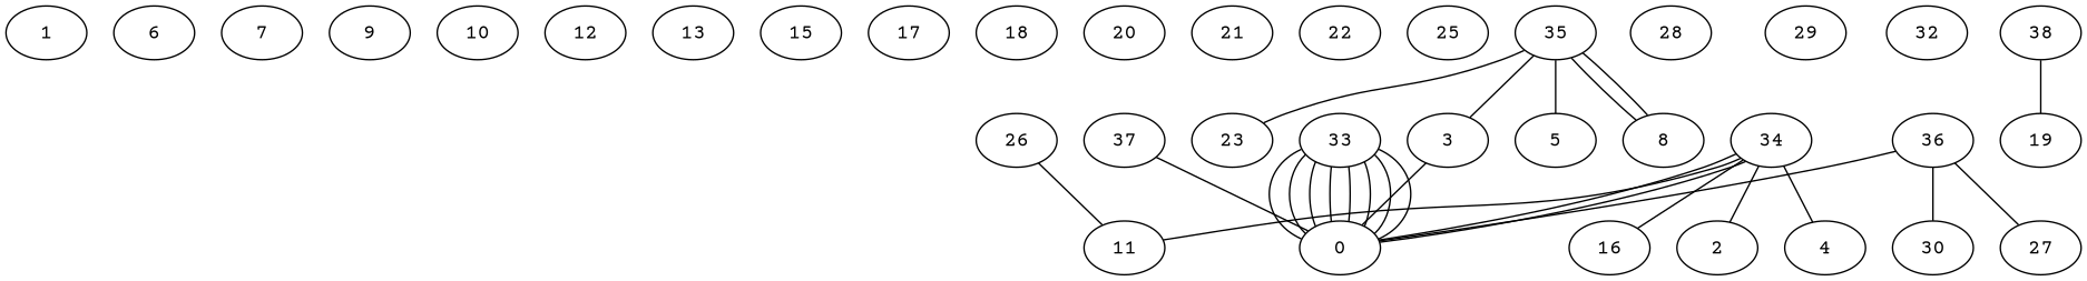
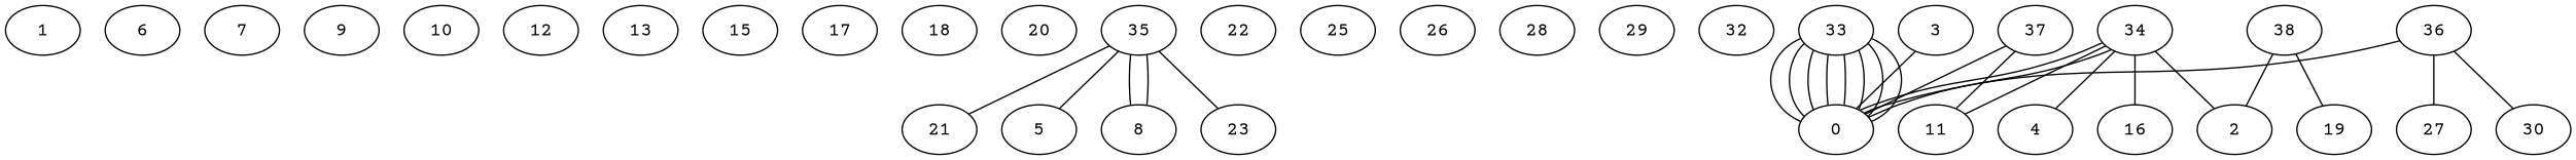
  graph {
    fontname="Courier Prime"
    node [fontname="Courier Prime"]
    edge [fontname="Courier Prime"]
    1
    6
    7
    9
    10
    12
    13
    15
    17
    18
    20
    21
    22
    25
    26
    28
    29
    32
    33
    0
    34
    2
    4
    11
    16
    35
    3
    5
    8
    23
    36
    27
    30
    37
    38
    19
    33 -- 0
    33 -- 0
    33 -- 0
    33 -- 0
    33 -- 0
    33 -- 0
    33 -- 0
    33 -- 0
    34 -- 0
    34 -- 0
    34 -- 2
    34 -- 4
    34 -- 11
    34 -- 16
-   35 -- 3
+   35 -- 21
    35 -- 5
    35 -- 8
    35 -- 8
    35 -- 23
    3 -- 0
    36 -- 0
    36 -- 27
    36 -- 30
    37 -- 0
-   26 -- 11
+   37 -- 11
+   38 -- 2
    38 -- 19
  }
